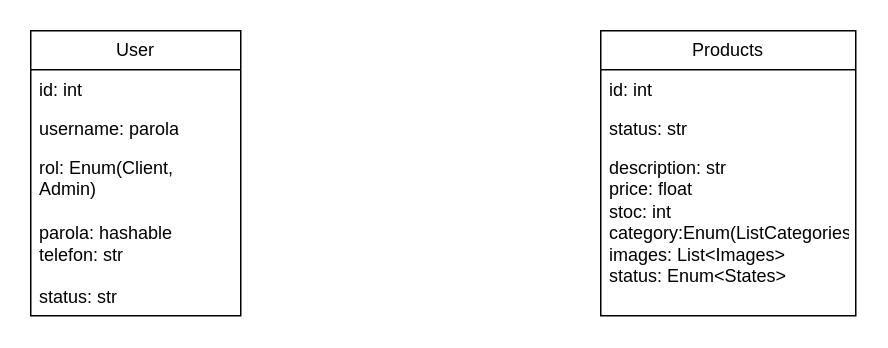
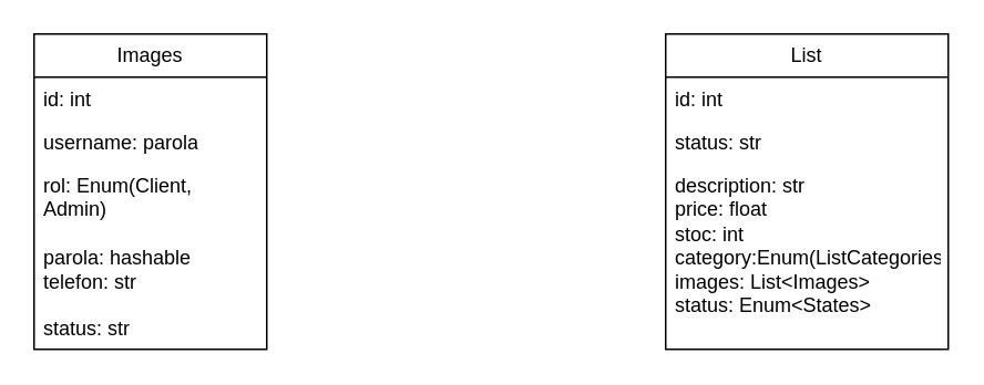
  <mxCell id="0" />
  <mxCell id="1" parent="0" />
- <mxCell id="2" value="User" style="swimlane;fontStyle=0;childLayout=stackLayout;horizontal=1;startSize=26;fillColor=none;horizontalStack=0;resizeParent=1;resizeParentMax=0;resizeLast=0;collapsible=1;marginBottom=0;whiteSpace=wrap;html=1;" vertex="1" parent="1"><mxGeometry x="20" y="20" width="140" height="190" as="geometry"><mxRectangle x="390" y="520" width="100" height="30" as="alternateBounds" /></mxGeometry></mxCell>
+ <mxCell id="2" value="Images" style="swimlane;fontStyle=0;childLayout=stackLayout;horizontal=1;startSize=26;fillColor=none;horizontalStack=0;resizeParent=1;resizeParentMax=0;resizeLast=0;collapsible=1;marginBottom=0;whiteSpace=wrap;html=1;" vertex="1" parent="1"><mxGeometry x="20" y="20" width="140" height="190" as="geometry"><mxRectangle x="390" y="520" width="100" height="30" as="alternateBounds" /></mxGeometry></mxCell>
  <mxCell id="3" value="id: int" style="text;strokeColor=none;fillColor=none;align=left;verticalAlign=top;spacingLeft=4;spacingRight=4;overflow=hidden;rotatable=0;points=[[0,0.5],[1,0.5]];portConstraint=eastwest;whiteSpace=wrap;html=1;" vertex="1" parent="2"><mxGeometry y="26" width="140" height="26" as="geometry" /></mxCell>
  <mxCell id="4" value="username: parola" style="text;strokeColor=none;fillColor=none;align=left;verticalAlign=top;spacingLeft=4;spacingRight=4;overflow=hidden;rotatable=0;points=[[0,0.5],[1,0.5]];portConstraint=eastwest;whiteSpace=wrap;html=1;" vertex="1" parent="2"><mxGeometry y="52" width="140" height="26" as="geometry" /></mxCell>
  <mxCell id="5" value="rol: Enum(Client, Admin)&lt;div&gt;&lt;br&gt;&lt;div&gt;parola: hashable&lt;/div&gt;&lt;div&gt;telefon: str&lt;/div&gt;&lt;div&gt;&lt;br&gt;&lt;/div&gt;&lt;div&gt;status: str&lt;/div&gt;&lt;div&gt;&lt;div&gt;&lt;br&gt;&lt;/div&gt;&lt;/div&gt;&lt;/div&gt;" style="text;strokeColor=none;fillColor=none;align=left;verticalAlign=top;spacingLeft=4;spacingRight=4;overflow=hidden;rotatable=0;points=[[0,0.5],[1,0.5]];portConstraint=eastwest;whiteSpace=wrap;html=1;" vertex="1" parent="2"><mxGeometry y="78" width="140" height="112" as="geometry" /></mxCell>
- <mxCell id="6" value="Products" style="swimlane;fontStyle=0;childLayout=stackLayout;horizontal=1;startSize=26;fillColor=none;horizontalStack=0;resizeParent=1;resizeParentMax=0;resizeLast=0;collapsible=1;marginBottom=0;whiteSpace=wrap;html=1;" vertex="1" parent="1"><mxGeometry x="400" y="20" width="170" height="190" as="geometry"><mxRectangle x="390" y="520" width="100" height="30" as="alternateBounds" /></mxGeometry></mxCell>
+ <mxCell id="6" value="List" style="swimlane;fontStyle=0;childLayout=stackLayout;horizontal=1;startSize=26;fillColor=none;horizontalStack=0;resizeParent=1;resizeParentMax=0;resizeLast=0;collapsible=1;marginBottom=0;whiteSpace=wrap;html=1;" vertex="1" parent="1"><mxGeometry x="400" y="20" width="170" height="190" as="geometry"><mxRectangle x="390" y="520" width="100" height="30" as="alternateBounds" /></mxGeometry></mxCell>
  <mxCell id="7" value="id: int" style="text;strokeColor=none;fillColor=none;align=left;verticalAlign=top;spacingLeft=4;spacingRight=4;overflow=hidden;rotatable=0;points=[[0,0.5],[1,0.5]];portConstraint=eastwest;whiteSpace=wrap;html=1;" vertex="1" parent="6"><mxGeometry y="26" width="170" height="26" as="geometry" /></mxCell>
  <mxCell id="8" value="status: str" style="text;strokeColor=none;fillColor=none;align=left;verticalAlign=top;spacingLeft=4;spacingRight=4;overflow=hidden;rotatable=0;points=[[0,0.5],[1,0.5]];portConstraint=eastwest;whiteSpace=wrap;html=1;" vertex="1" parent="6"><mxGeometry y="52" width="170" height="26" as="geometry" /></mxCell>
  <mxCell id="9" value="description: str&lt;div&gt;price: float&lt;/div&gt;&lt;div&gt;stoc: int&lt;/div&gt;&lt;div&gt;category:Enum(ListCategories)&lt;/div&gt;&lt;div&gt;images: List&amp;lt;Images&amp;gt;&lt;div&gt;&lt;div&gt;status: Enum&amp;lt;States&amp;gt;&lt;/div&gt;&lt;div&gt;&lt;div&gt;&lt;br&gt;&lt;/div&gt;&lt;/div&gt;&lt;/div&gt;&lt;/div&gt;" style="text;strokeColor=none;fillColor=none;align=left;verticalAlign=top;spacingLeft=4;spacingRight=4;overflow=hidden;rotatable=0;points=[[0,0.5],[1,0.5]];portConstraint=eastwest;whiteSpace=wrap;html=1;" vertex="1" parent="6"><mxGeometry y="78" width="170" height="112" as="geometry" /></mxCell>
